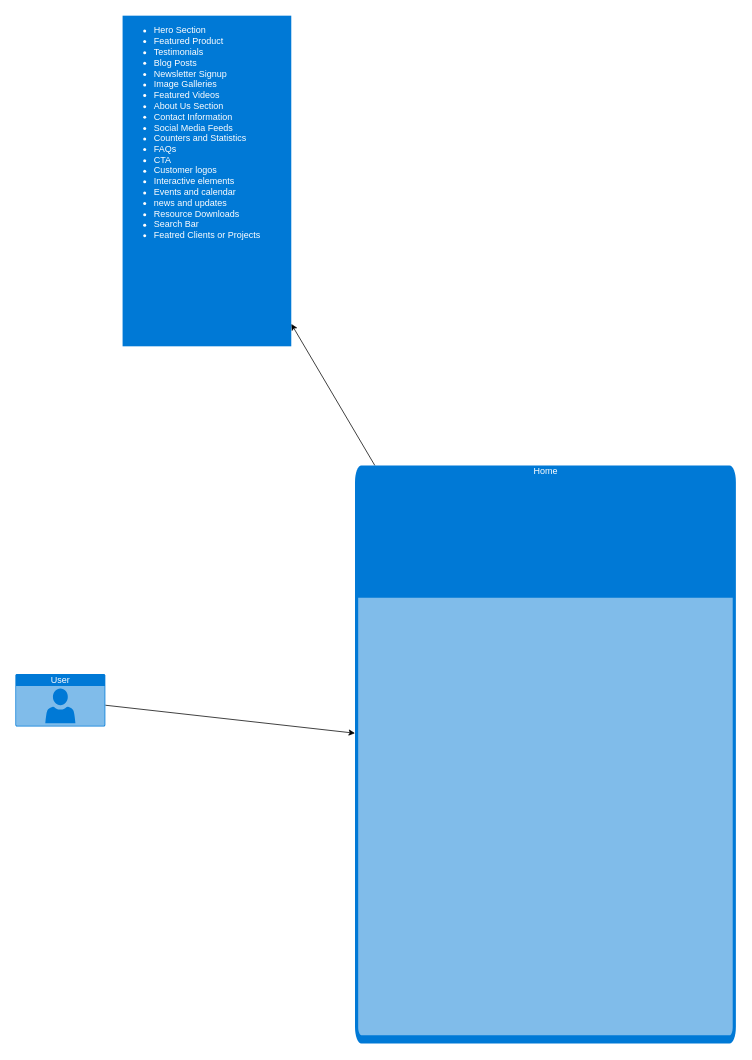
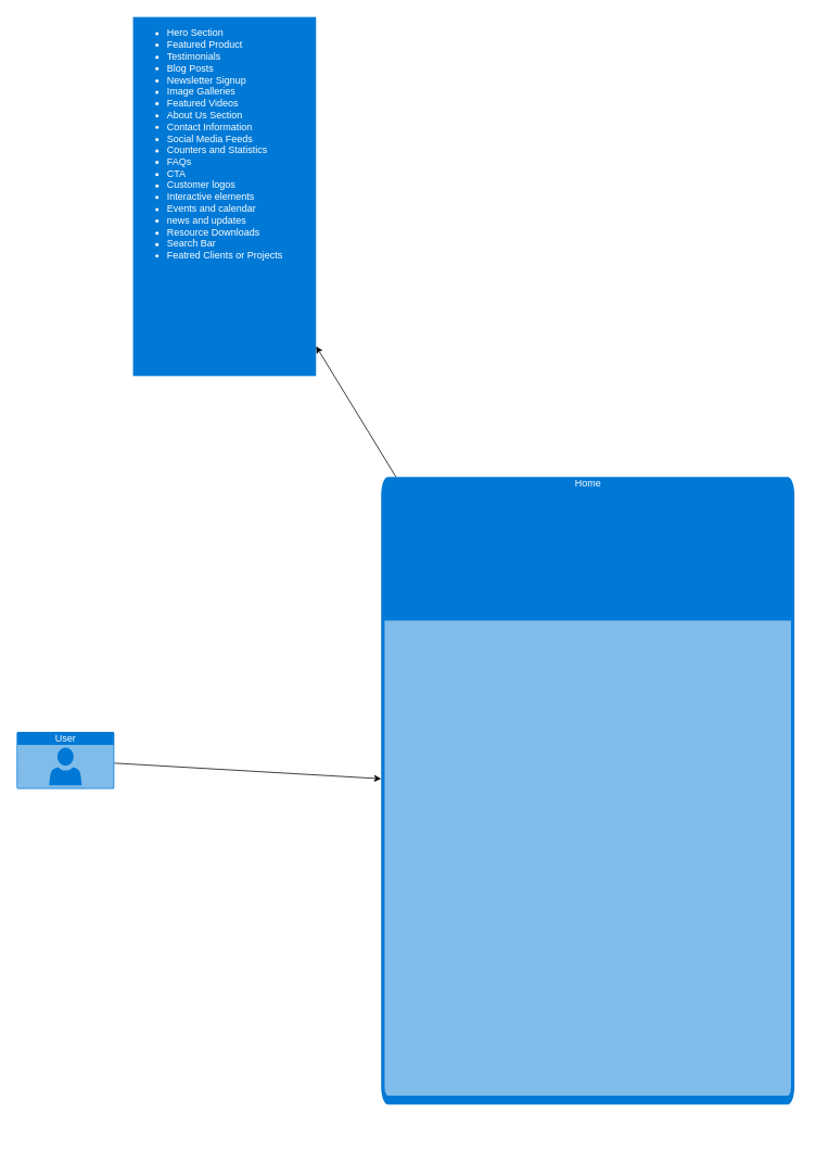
  <mxCell id="0" />
  <mxCell id="1" parent="0" />
  <mxCell id="2" style="edgeStyle=none;html=1;" edge="1" parent="1" source="3" target="5"><mxGeometry relative="1" as="geometry" /></mxCell>
  <mxCell id="3" value="User" style="html=1;strokeColor=none;fillColor=#0079D6;labelPosition=center;verticalLabelPosition=middle;verticalAlign=top;align=center;fontSize=12;outlineConnect=0;spacingTop=-6;fontColor=#FFFFFF;sketch=0;shape=mxgraph.sitemap.user;" vertex="1" parent="1"><mxGeometry x="20" y="898" width="120" height="70" as="geometry" /></mxCell>
  <mxCell id="4" value="" style="edgeStyle=none;html=1;" edge="1" parent="1" source="5" target="6"><mxGeometry relative="1" as="geometry" /></mxCell>
- <mxCell id="5" value="Home" style="html=1;strokeColor=none;fillColor=#0079D6;labelPosition=center;verticalLabelPosition=middle;verticalAlign=top;align=center;fontSize=12;outlineConnect=0;spacingTop=-6;fontColor=#FFFFFF;sketch=0;shape=mxgraph.sitemap.page;" vertex="1" parent="1"><mxGeometry x="473" y="620" width="508" height="771" as="geometry" /></mxCell>
+ <mxCell id="5" value="Home" style="html=1;strokeColor=none;fillColor=#0079D6;labelPosition=center;verticalLabelPosition=middle;verticalAlign=top;align=center;fontSize=12;outlineConnect=0;spacingTop=-6;fontColor=#FFFFFF;sketch=0;shape=mxgraph.sitemap.page;" vertex="1" parent="1"><mxGeometry x="468" y="585" width="508" height="771" as="geometry" /></mxCell>
  <mxCell id="6" value="&lt;ul&gt;&lt;li&gt;Hero Section&lt;/li&gt;&lt;li&gt;Featured Product&lt;/li&gt;&lt;li&gt;Testimonials&lt;/li&gt;&lt;li&gt;Blog Posts&lt;/li&gt;&lt;li&gt;Newsletter Signup&lt;/li&gt;&lt;li&gt;Image Galleries&lt;/li&gt;&lt;li&gt;Featured Videos&lt;/li&gt;&lt;li&gt;About Us Section&lt;/li&gt;&lt;li&gt;Contact Information&lt;/li&gt;&lt;li&gt;Social Media Feeds&lt;/li&gt;&lt;li&gt;Counters and Statistics&lt;/li&gt;&lt;li&gt;FAQs&lt;/li&gt;&lt;li&gt;CTA&lt;/li&gt;&lt;li&gt;Customer logos&lt;/li&gt;&lt;li&gt;Interactive elements&lt;/li&gt;&lt;li&gt;Events and calendar&lt;/li&gt;&lt;li&gt;news and updates&lt;/li&gt;&lt;li&gt;Resource Downloads&lt;/li&gt;&lt;li&gt;Search Bar&lt;/li&gt;&lt;li&gt;Featred Clients or Projects&lt;/li&gt;&lt;/ul&gt;" style="whiteSpace=wrap;html=1;verticalAlign=top;fillColor=#0079D6;strokeColor=none;fontColor=#FFFFFF;spacingTop=-6;sketch=0;align=left;" vertex="1" parent="1"><mxGeometry x="163" y="20" width="225" height="441" as="geometry" /></mxCell>
